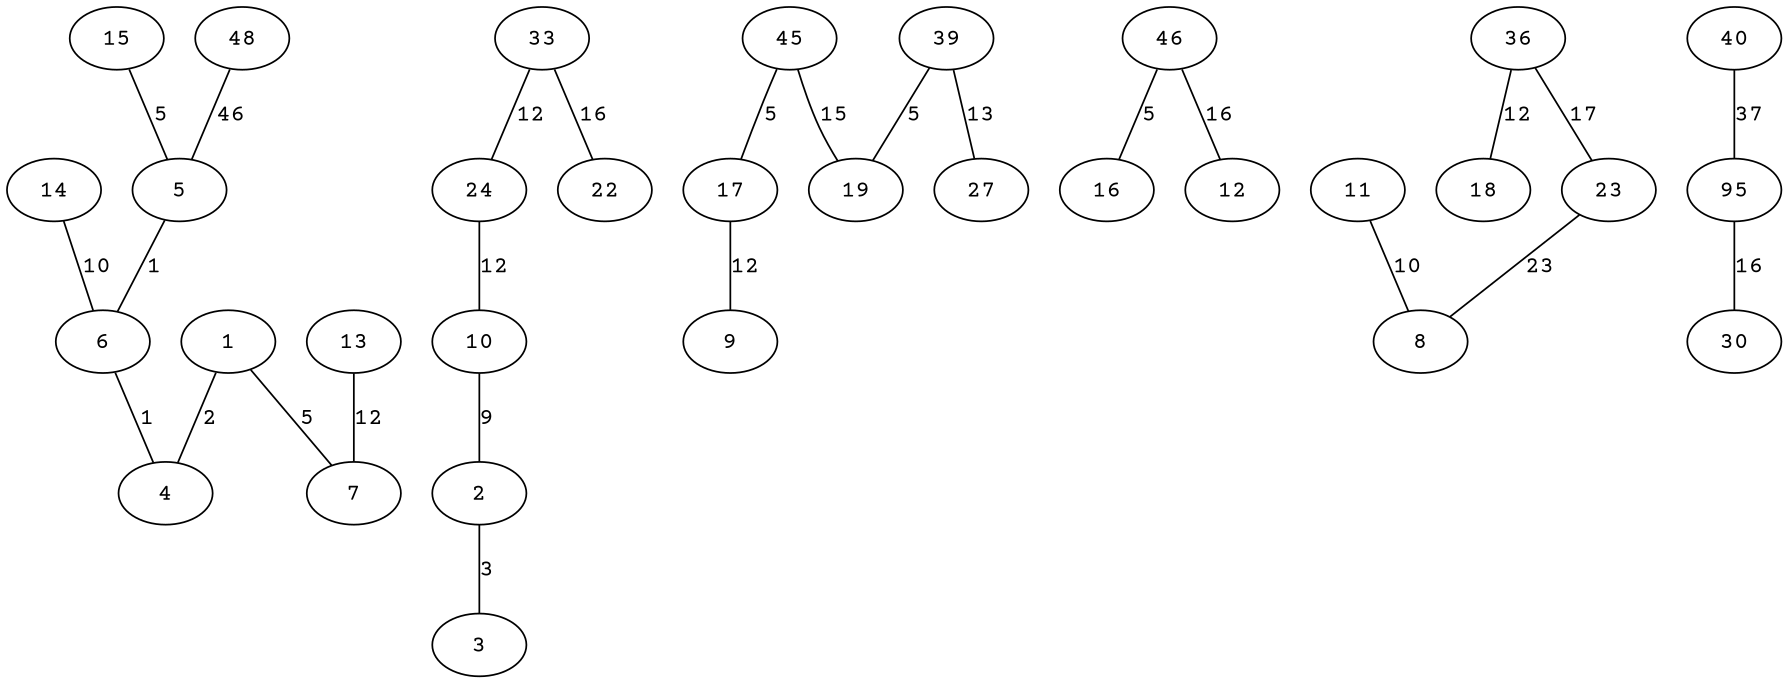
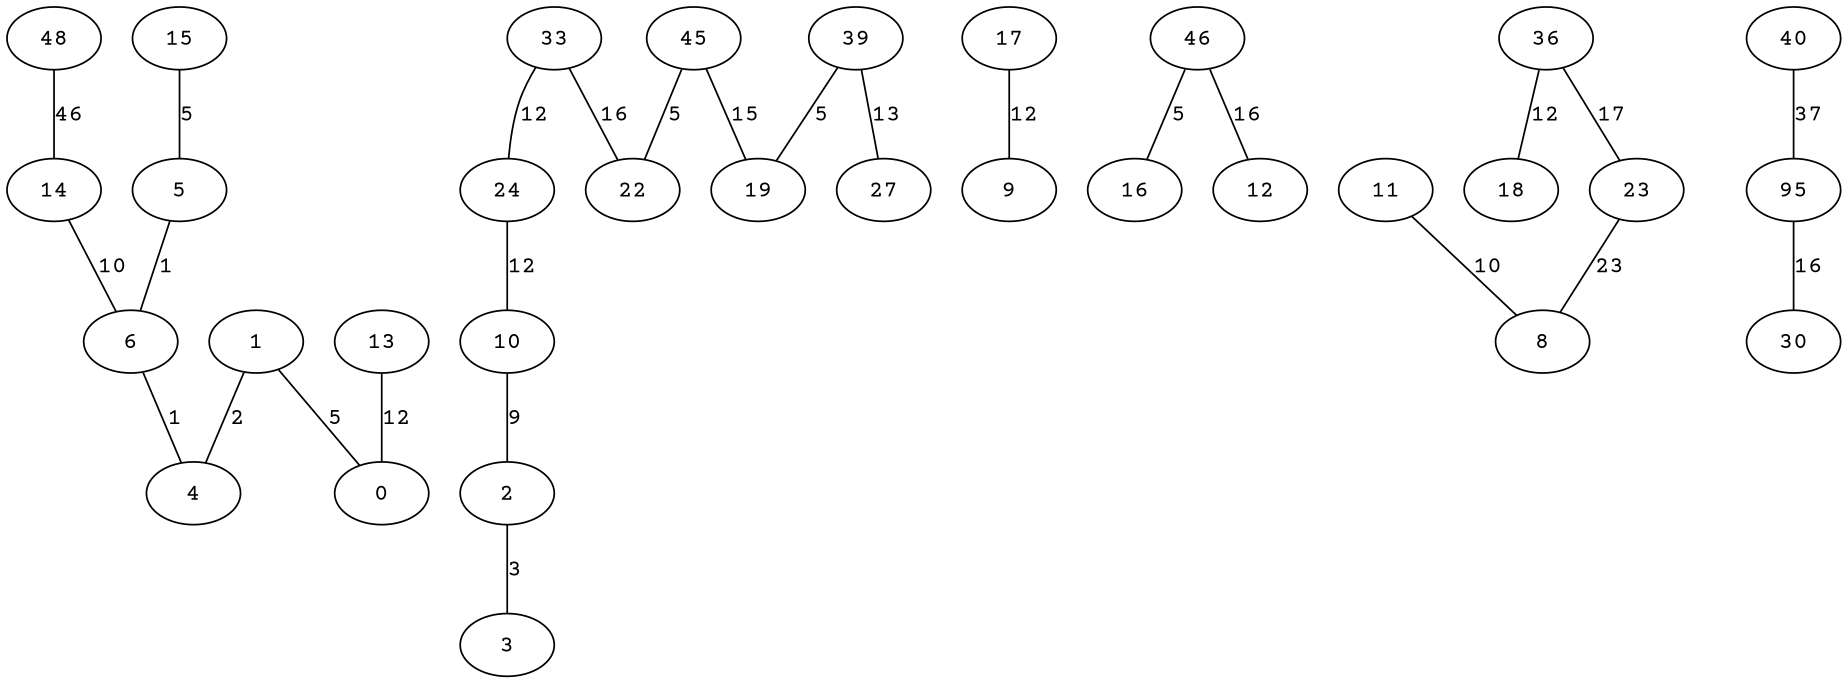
  graph {
    fontname="Courier Prime"
    node [fontname="Courier Prime"]
    edge [fontname="Courier Prime"]
    5
    6
    4
    1
-   7
+   7 [label=0]
    2
    3
    45
    17
    19
    9
    39
    27
    15
    46
    16
    12
    48
    14
    10
    11
    8
    36
    18
    23
    33
    24
    22
    13
    n30 [label=95]
    30
    40
    5 -- 6 [label=1]
    6 -- 4 [label=1]
    1 -- 4 [label=2]
    1 -- 7 [label=5]
    2 -- 3 [label=3]
-   45 -- 17 [label=5]
+   45 -- 22 [label=5]
    45 -- 19 [label=15]
    17 -- 9 [label=12]
    39 -- 19 [label=5]
    39 -- 27 [label=13]
    15 -- 5 [label=5]
    46 -- 16 [label=5]
    46 -- 12 [label=16]
-   48 -- 5 [label=46]
+   48 -- 14 [label=46]
    14 -- 6 [label=10]
    10 -- 2 [label=9]
    11 -- 8 [label=10]
    36 -- 18 [label=12]
    36 -- 23 [label=17]
    23 -- 8 [label=23]
    33 -- 24 [label=12]
    33 -- 22 [label=16]
    24 -- 10 [label=12]
    13 -- 7 [label=12]
    n30 -- 30 [label=16]
    40 -- n30 [label=37]
  }
